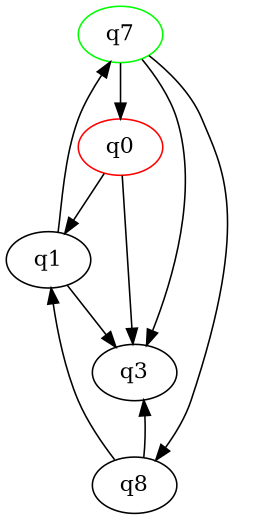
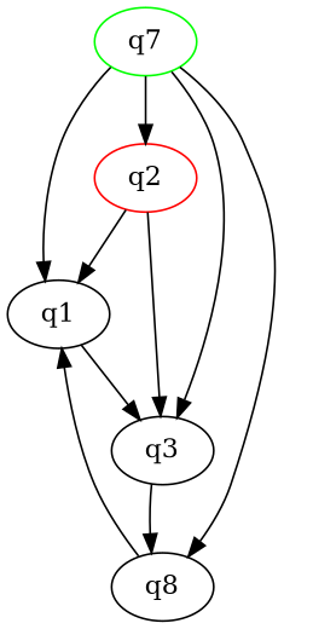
  digraph {
    n1 [color=green initial=1 label=q7]
-   q2 [color=red final=1 label=q0]
+   q2 [color=red final=1]
    q1
    q3
    n5 [label=q8]
    n1 -> q2
-   q1 -> n1
+   n1 -> q1
    n1 -> q3
    n1 -> n5
    q2 -> q1
    q2 -> q3
    q1 -> q3
    n5 -> q1
-   n5 -> q3
+   q3 -> n5
  }
